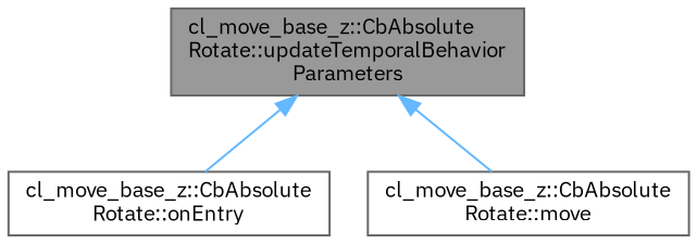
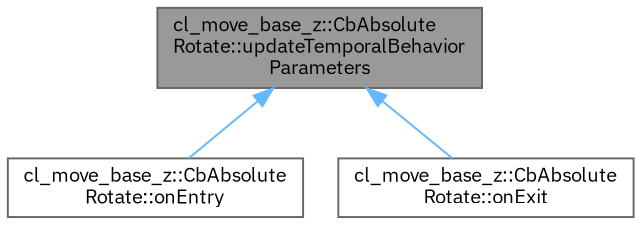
  digraph {
    rankdir=TB
    fontname="IBM Plex Sans"
    node [color=grey40 fillcolor=white fontname="IBM Plex Sans" fontsize=10 shape=box style=filled]
    edge [color=steelblue1 dir=back fontname="IBM Plex Sans" fontsize=10 labelfontname=Helvetica labelfontsize=10 style=solid]
    n1 [color=gray40 fillcolor=grey60 fontcolor=black height=0.2 label="cl_move_base_z::CbAbsolute\lRotate::updateTemporalBehavior\lParameters" width=0.4]
    n2 [height=0.2 label="cl_move_base_z::CbAbsolute\lRotate::onEntry" width=0.4]
-   n3 [height=0.2 label="cl_move_base_z::CbAbsolute\lRotate::move" width=0.4]
+   n3 [height=0.2 label="cl_move_base_z::CbAbsolute\lRotate::onExit" width=0.4]
    n1 -> n2
    n1 -> n3
  }
